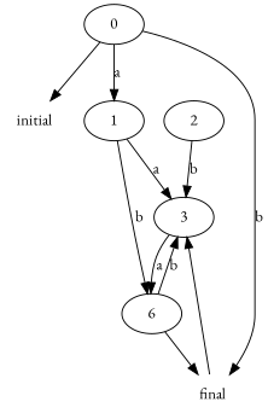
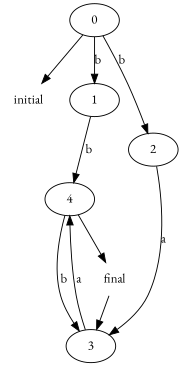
  digraph {
    fontname="EB Garamond"
    node [fontname="EB Garamond"]
    edge [fontname="EB Garamond"]
    initial [shape=none]
    0
    1
    2
    final [shape=none]
    3
-   4 [label=6]
+   4
    0 -> initial
-   0 -> 1 [label=a]
-   0 -> final [label=b]
-   1 -> 3 [label=a]
+   0 -> 1 [label=b]
+   0 -> 2 [label=b]
    1 -> 4 [label=b]
-   2 -> 3 [label=b]
+   2 -> 3 [label=a]
    final -> 3
    3 -> 4 [label=a]
    4 -> final
    4 -> 3 [label=b]
  }
